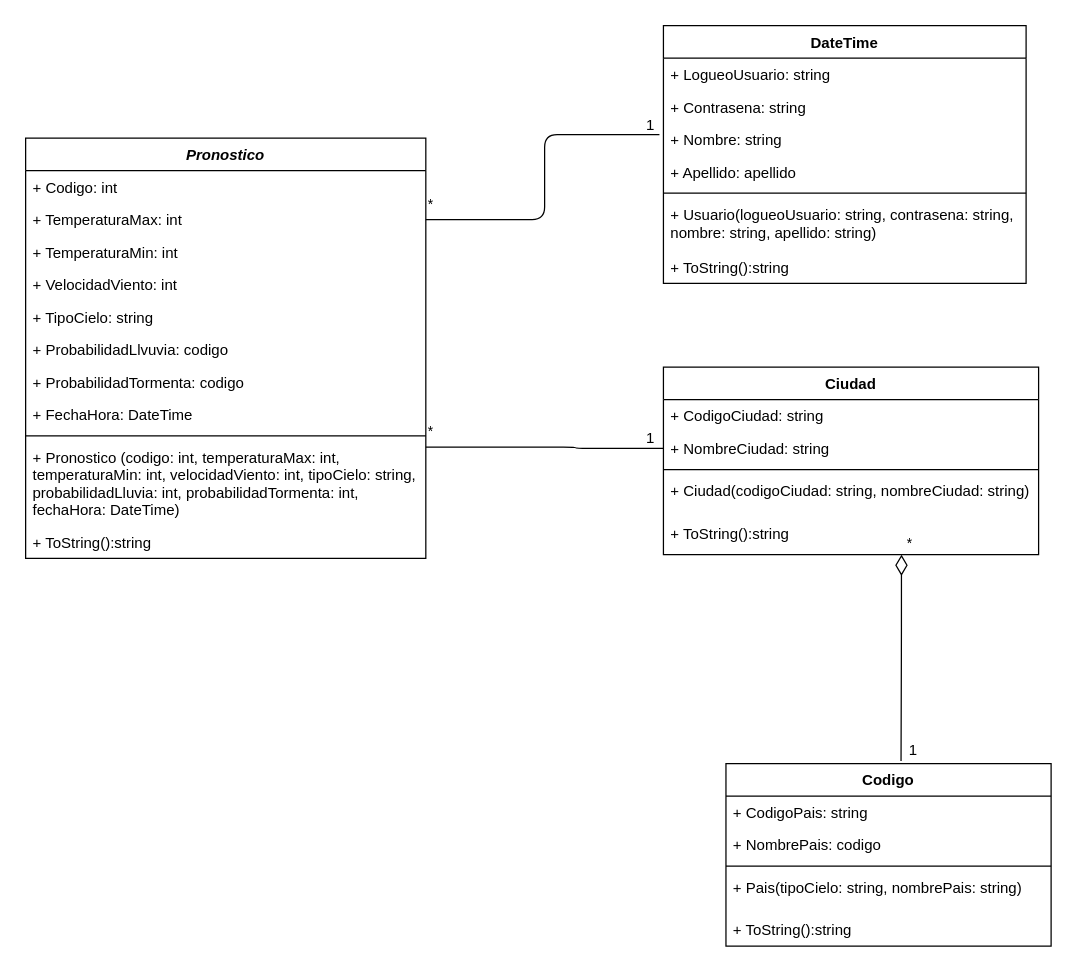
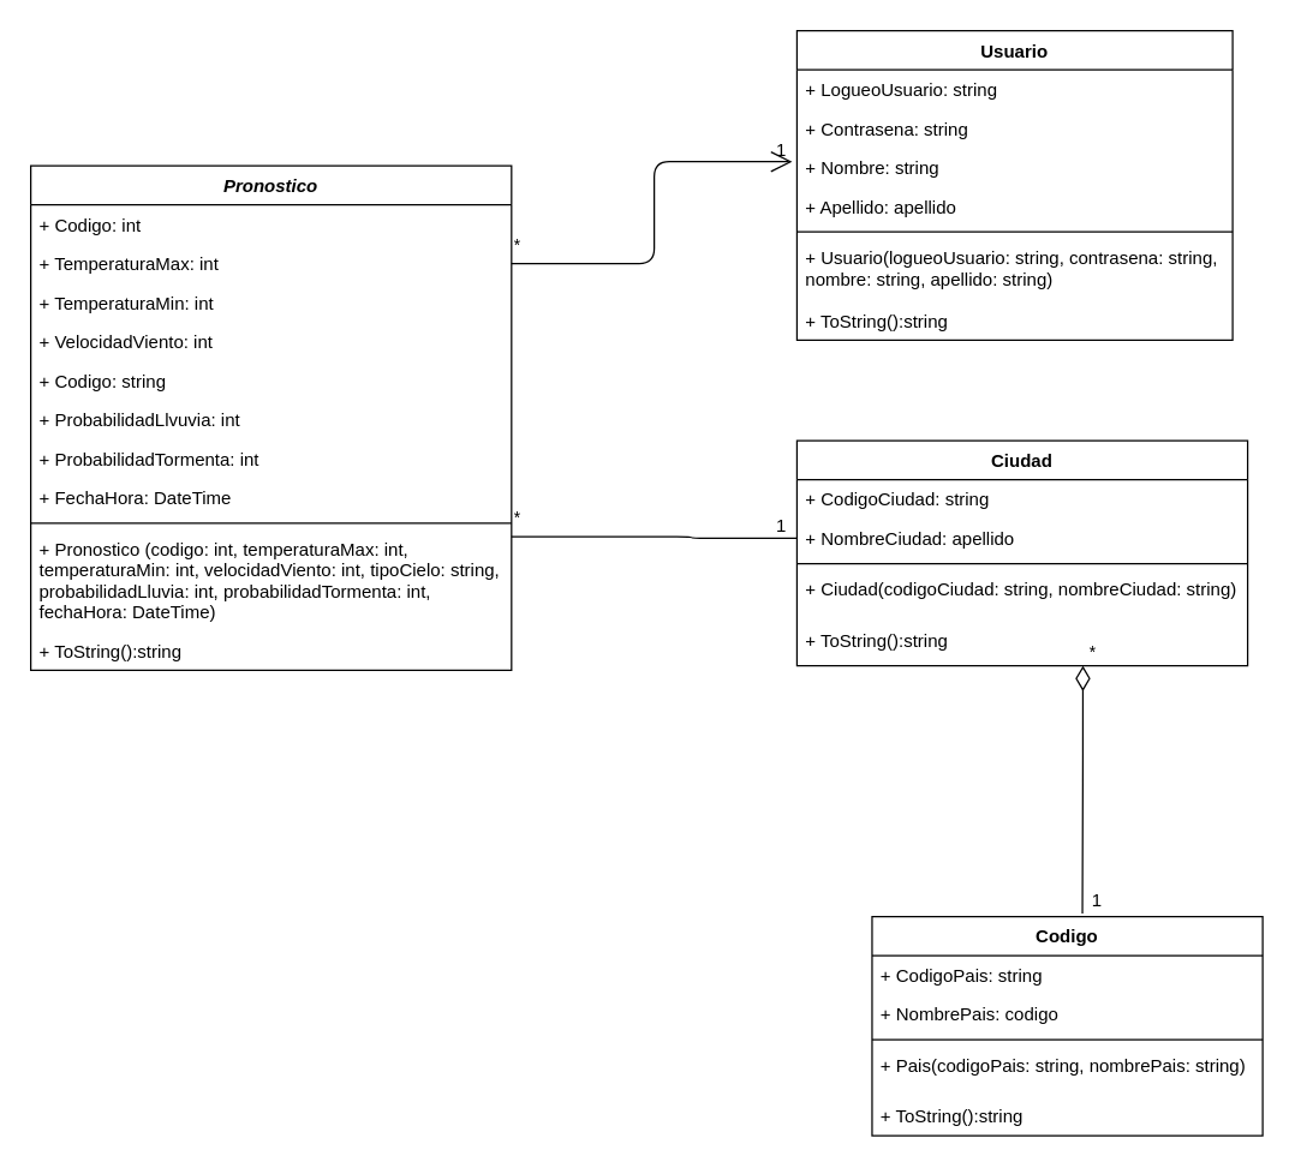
  <mxCell id="0" />
  <mxCell id="1" parent="0" />
  <mxCell id="2" value="Pronostico" style="swimlane;fontStyle=3;childLayout=stackLayout;horizontal=1;startSize=26;fillColor=none;horizontalStack=0;resizeParent=1;resizeParentMax=0;resizeLast=0;collapsible=1;marginBottom=0;" parent="1" vertex="1"><mxGeometry x="20" y="110" width="320" height="336" as="geometry"><mxRectangle x="80" y="80" width="90" height="26" as="alternateBounds" /></mxGeometry></mxCell>
  <mxCell id="3" value="+ Codigo: int" style="text;strokeColor=none;fillColor=none;align=left;verticalAlign=top;spacingLeft=4;spacingRight=4;overflow=hidden;rotatable=0;points=[[0,0.5],[1,0.5]];portConstraint=eastwest;" parent="2" vertex="1"><mxGeometry y="26" width="320" height="26" as="geometry" /></mxCell>
  <mxCell id="4" value="+ TemperaturaMax: int" style="text;strokeColor=none;fillColor=none;align=left;verticalAlign=top;spacingLeft=4;spacingRight=4;overflow=hidden;rotatable=0;points=[[0,0.5],[1,0.5]];portConstraint=eastwest;fontStyle=0" parent="2" vertex="1"><mxGeometry y="52" width="320" height="26" as="geometry" /></mxCell>
  <mxCell id="5" value="+ TemperaturaMin: int" style="text;strokeColor=none;fillColor=none;align=left;verticalAlign=top;spacingLeft=4;spacingRight=4;overflow=hidden;rotatable=0;points=[[0,0.5],[1,0.5]];portConstraint=eastwest;" parent="2" vertex="1"><mxGeometry y="78" width="320" height="26" as="geometry" /></mxCell>
  <mxCell id="6" value="+ VelocidadViento: int" style="text;strokeColor=none;fillColor=none;align=left;verticalAlign=top;spacingLeft=4;spacingRight=4;overflow=hidden;rotatable=0;points=[[0,0.5],[1,0.5]];portConstraint=eastwest;fontStyle=0" parent="2" vertex="1"><mxGeometry y="104" width="320" height="26" as="geometry" /></mxCell>
- <mxCell id="7" value="+ TipoCielo: string" style="text;strokeColor=none;fillColor=none;align=left;verticalAlign=top;spacingLeft=4;spacingRight=4;overflow=hidden;rotatable=0;points=[[0,0.5],[1,0.5]];portConstraint=eastwest;fontStyle=0" parent="2" vertex="1"><mxGeometry y="130" width="320" height="26" as="geometry" /></mxCell>
- <mxCell id="8" value="+ ProbabilidadLlvuvia: codigo" style="text;strokeColor=none;fillColor=none;align=left;verticalAlign=top;spacingLeft=4;spacingRight=4;overflow=hidden;rotatable=0;points=[[0,0.5],[1,0.5]];portConstraint=eastwest;" parent="2" vertex="1"><mxGeometry y="156" width="320" height="26" as="geometry" /></mxCell>
- <mxCell id="9" value="+ ProbabilidadTormenta: codigo" style="text;strokeColor=none;fillColor=none;align=left;verticalAlign=top;spacingLeft=4;spacingRight=4;overflow=hidden;rotatable=0;points=[[0,0.5],[1,0.5]];portConstraint=eastwest;" parent="2" vertex="1"><mxGeometry y="182" width="320" height="26" as="geometry" /></mxCell>
+ <mxCell id="7" value="+ Codigo: string" style="text;strokeColor=none;fillColor=none;align=left;verticalAlign=top;spacingLeft=4;spacingRight=4;overflow=hidden;rotatable=0;points=[[0,0.5],[1,0.5]];portConstraint=eastwest;fontStyle=0" parent="2" vertex="1"><mxGeometry y="130" width="320" height="26" as="geometry" /></mxCell>
+ <mxCell id="8" value="+ ProbabilidadLlvuvia: int" style="text;strokeColor=none;fillColor=none;align=left;verticalAlign=top;spacingLeft=4;spacingRight=4;overflow=hidden;rotatable=0;points=[[0,0.5],[1,0.5]];portConstraint=eastwest;" parent="2" vertex="1"><mxGeometry y="156" width="320" height="26" as="geometry" /></mxCell>
+ <mxCell id="9" value="+ ProbabilidadTormenta: int" style="text;strokeColor=none;fillColor=none;align=left;verticalAlign=top;spacingLeft=4;spacingRight=4;overflow=hidden;rotatable=0;points=[[0,0.5],[1,0.5]];portConstraint=eastwest;" parent="2" vertex="1"><mxGeometry y="182" width="320" height="26" as="geometry" /></mxCell>
  <mxCell id="10" value="+ FechaHora: DateTime" style="text;strokeColor=none;fillColor=none;align=left;verticalAlign=top;spacingLeft=4;spacingRight=4;overflow=hidden;rotatable=0;points=[[0,0.5],[1,0.5]];portConstraint=eastwest;" parent="2" vertex="1"><mxGeometry y="208" width="320" height="26" as="geometry" /></mxCell>
  <mxCell id="11" value="" style="line;strokeWidth=1;fillColor=none;align=left;verticalAlign=middle;spacingTop=-1;spacingLeft=3;spacingRight=3;rotatable=0;labelPosition=right;points=[];portConstraint=eastwest;" parent="2" vertex="1"><mxGeometry y="234" width="320" height="8" as="geometry" /></mxCell>
  <mxCell id="12" value="+ Pronostico (codigo: int, temperaturaMax: int,&#10;temperaturaMin: int, velocidadViento: int, tipoCielo: string,&#10;probabilidadLluvia: int, probabilidadTormenta: int,&#10;fechaHora: DateTime)" style="text;strokeColor=none;fillColor=none;align=left;verticalAlign=top;spacingLeft=4;spacingRight=4;overflow=hidden;rotatable=0;points=[[0,0.5],[1,0.5]];portConstraint=eastwest;" parent="2" vertex="1"><mxGeometry y="242" width="320" height="68" as="geometry" /></mxCell>
  <mxCell id="13" value="+ ToString():string" style="text;strokeColor=none;fillColor=none;align=left;verticalAlign=top;spacingLeft=4;spacingRight=4;overflow=hidden;rotatable=0;points=[[0,0.5],[1,0.5]];portConstraint=eastwest;" parent="2" vertex="1"><mxGeometry y="310" width="320" height="26" as="geometry" /></mxCell>
  <mxCell id="14" value="Codigo" style="swimlane;fontStyle=1;childLayout=stackLayout;horizontal=1;startSize=26;fillColor=none;horizontalStack=0;resizeParent=1;resizeParentMax=0;resizeLast=0;collapsible=1;marginBottom=0;" parent="1" vertex="1"><mxGeometry x="580" y="610" width="260" height="146" as="geometry" /></mxCell>
  <mxCell id="15" value="+ CodigoPais: string" style="text;strokeColor=none;fillColor=none;align=left;verticalAlign=top;spacingLeft=4;spacingRight=4;overflow=hidden;rotatable=0;points=[[0,0.5],[1,0.5]];portConstraint=eastwest;" parent="14" vertex="1"><mxGeometry y="26" width="260" height="26" as="geometry" /></mxCell>
  <mxCell id="16" value="+ NombrePais: codigo" style="text;strokeColor=none;fillColor=none;align=left;verticalAlign=top;spacingLeft=4;spacingRight=4;overflow=hidden;rotatable=0;points=[[0,0.5],[1,0.5]];portConstraint=eastwest;" parent="14" vertex="1"><mxGeometry y="52" width="260" height="26" as="geometry" /></mxCell>
  <mxCell id="17" value="" style="line;strokeWidth=1;fillColor=none;align=left;verticalAlign=middle;spacingTop=-1;spacingLeft=3;spacingRight=3;rotatable=0;labelPosition=right;points=[];portConstraint=eastwest;" parent="14" vertex="1"><mxGeometry y="78" width="260" height="8" as="geometry" /></mxCell>
- <mxCell id="18" value="+ Pais(tipoCielo: string, nombrePais: string)" style="text;strokeColor=none;fillColor=none;align=left;verticalAlign=top;spacingLeft=4;spacingRight=4;overflow=hidden;rotatable=0;points=[[0,0.5],[1,0.5]];portConstraint=eastwest;" parent="14" vertex="1"><mxGeometry y="86" width="260" height="34" as="geometry" /></mxCell>
+ <mxCell id="18" value="+ Pais(codigoPais: string, nombrePais: string)" style="text;strokeColor=none;fillColor=none;align=left;verticalAlign=top;spacingLeft=4;spacingRight=4;overflow=hidden;rotatable=0;points=[[0,0.5],[1,0.5]];portConstraint=eastwest;" parent="14" vertex="1"><mxGeometry y="86" width="260" height="34" as="geometry" /></mxCell>
  <mxCell id="19" value="+ ToString():string" style="text;strokeColor=none;fillColor=none;align=left;verticalAlign=top;spacingLeft=4;spacingRight=4;overflow=hidden;rotatable=0;points=[[0,0.5],[1,0.5]];portConstraint=eastwest;" parent="14" vertex="1"><mxGeometry y="120" width="260" height="26" as="geometry" /></mxCell>
  <mxCell id="20" value="Ciudad" style="swimlane;fontStyle=1;childLayout=stackLayout;horizontal=1;startSize=26;fillColor=none;horizontalStack=0;resizeParent=1;resizeParentMax=0;resizeLast=0;collapsible=1;marginBottom=0;" parent="1" vertex="1"><mxGeometry x="530" y="293" width="300" height="150" as="geometry" /></mxCell>
  <mxCell id="21" value="+ CodigoCiudad: string" style="text;strokeColor=none;fillColor=none;align=left;verticalAlign=top;spacingLeft=4;spacingRight=4;overflow=hidden;rotatable=0;points=[[0,0.5],[1,0.5]];portConstraint=eastwest;" parent="20" vertex="1"><mxGeometry y="26" width="300" height="26" as="geometry" /></mxCell>
- <mxCell id="22" value="+ NombreCiudad: string" style="text;strokeColor=none;fillColor=none;align=left;verticalAlign=top;spacingLeft=4;spacingRight=4;overflow=hidden;rotatable=0;points=[[0,0.5],[1,0.5]];portConstraint=eastwest;" parent="20" vertex="1"><mxGeometry y="52" width="300" height="26" as="geometry" /></mxCell>
+ <mxCell id="22" value="+ NombreCiudad: apellido" style="text;strokeColor=none;fillColor=none;align=left;verticalAlign=top;spacingLeft=4;spacingRight=4;overflow=hidden;rotatable=0;points=[[0,0.5],[1,0.5]];portConstraint=eastwest;" parent="20" vertex="1"><mxGeometry y="52" width="300" height="26" as="geometry" /></mxCell>
  <mxCell id="23" value="" style="line;strokeWidth=1;fillColor=none;align=left;verticalAlign=middle;spacingTop=-1;spacingLeft=3;spacingRight=3;rotatable=0;labelPosition=right;points=[];portConstraint=eastwest;" parent="20" vertex="1"><mxGeometry y="78" width="300" height="8" as="geometry" /></mxCell>
  <mxCell id="24" value="+ Ciudad(codigoCiudad: string, nombreCiudad: string)" style="text;strokeColor=none;fillColor=none;align=left;verticalAlign=top;spacingLeft=4;spacingRight=4;overflow=hidden;rotatable=0;points=[[0,0.5],[1,0.5]];portConstraint=eastwest;" parent="20" vertex="1"><mxGeometry y="86" width="300" height="34" as="geometry" /></mxCell>
  <mxCell id="25" value="+ ToString():string" style="text;strokeColor=none;fillColor=none;align=left;verticalAlign=top;spacingLeft=4;spacingRight=4;overflow=hidden;rotatable=0;points=[[0,0.5],[1,0.5]];portConstraint=eastwest;" parent="20" vertex="1"><mxGeometry y="120" width="300" height="30" as="geometry" /></mxCell>
- <mxCell id="26" value="*" style="endArrow=none;html=1;endSize=12;startArrow=none;startSize=14;startFill=0;edgeStyle=orthogonalEdgeStyle;align=left;verticalAlign=bottom;exitX=1;exitY=0.5;exitDx=0;exitDy=0;entryX=-0.011;entryY=1.354;entryDx=0;entryDy=0;entryPerimeter=0;endFill=0;" parent="1" source="4" target="31" edge="1"><mxGeometry x="-1" y="3" relative="1" as="geometry"><mxPoint x="340" y="201.59" as="sourcePoint" /><mxPoint x="474.22" y="226.004" as="targetPoint" /></mxGeometry></mxCell>
+ <mxCell id="26" value="*" style="endArrow=open;html=1;endSize=12;startArrow=none;startSize=14;startFill=0;edgeStyle=orthogonalEdgeStyle;align=left;verticalAlign=bottom;exitX=1;exitY=0.5;exitDx=0;exitDy=0;entryX=-0.011;entryY=1.354;entryDx=0;entryDy=0;entryPerimeter=0;endFill=0;" parent="1" source="4" target="31" edge="1"><mxGeometry x="-1" y="3" relative="1" as="geometry"><mxPoint x="340" y="201.59" as="sourcePoint" /><mxPoint x="474.22" y="226.004" as="targetPoint" /></mxGeometry></mxCell>
  <mxCell id="27" value="*" style="endArrow=none;html=1;endSize=12;startArrow=none;startSize=14;startFill=0;edgeStyle=orthogonalEdgeStyle;align=left;verticalAlign=bottom;exitX=1;exitY=0.5;exitDx=0;exitDy=0;entryX=0;entryY=0.5;entryDx=0;entryDy=0;endFill=0;" parent="1" target="22" edge="1"><mxGeometry x="-1" y="3" relative="1" as="geometry"><mxPoint x="340" y="357" as="sourcePoint" /><mxPoint x="550" y="344" as="targetPoint" /><Array as="points"><mxPoint x="460" y="357" /><mxPoint x="460" y="358" /></Array></mxGeometry></mxCell>
  <mxCell id="28" value="*" style="endArrow=none;html=1;endSize=12;startArrow=diamondThin;startSize=14;startFill=0;edgeStyle=orthogonalEdgeStyle;align=left;verticalAlign=bottom;endFill=0;" parent="1" edge="1"><mxGeometry x="-1" y="3" relative="1" as="geometry"><mxPoint x="720.34" y="443" as="sourcePoint" /><mxPoint x="720" y="608" as="targetPoint" /><Array as="points"><mxPoint x="720.34" y="511" /><mxPoint x="720.34" y="511" /></Array></mxGeometry></mxCell>
- <mxCell id="29" value="DateTime" style="swimlane;fontStyle=1;childLayout=stackLayout;horizontal=1;startSize=26;fillColor=none;horizontalStack=0;resizeParent=1;resizeParentMax=0;resizeLast=0;collapsible=1;marginBottom=0;" parent="1" vertex="1"><mxGeometry x="530" y="20" width="290" height="206" as="geometry" /></mxCell>
+ <mxCell id="29" value="Usuario" style="swimlane;fontStyle=1;childLayout=stackLayout;horizontal=1;startSize=26;fillColor=none;horizontalStack=0;resizeParent=1;resizeParentMax=0;resizeLast=0;collapsible=1;marginBottom=0;" parent="1" vertex="1"><mxGeometry x="530" y="20" width="290" height="206" as="geometry" /></mxCell>
  <mxCell id="30" value="+ LogueoUsuario: string" style="text;strokeColor=none;fillColor=none;align=left;verticalAlign=top;spacingLeft=4;spacingRight=4;overflow=hidden;rotatable=0;points=[[0,0.5],[1,0.5]];portConstraint=eastwest;" parent="29" vertex="1"><mxGeometry y="26" width="290" height="26" as="geometry" /></mxCell>
  <mxCell id="31" value="+ Contrasena: string" style="text;strokeColor=none;fillColor=none;align=left;verticalAlign=top;spacingLeft=4;spacingRight=4;overflow=hidden;rotatable=0;points=[[0,0.5],[1,0.5]];portConstraint=eastwest;" parent="29" vertex="1"><mxGeometry y="52" width="290" height="26" as="geometry" /></mxCell>
  <mxCell id="32" value="+ Nombre: string" style="text;strokeColor=none;fillColor=none;align=left;verticalAlign=top;spacingLeft=4;spacingRight=4;overflow=hidden;rotatable=0;points=[[0,0.5],[1,0.5]];portConstraint=eastwest;" parent="29" vertex="1"><mxGeometry y="78" width="290" height="26" as="geometry" /></mxCell>
  <mxCell id="33" value="+ Apellido: apellido" style="text;strokeColor=none;fillColor=none;align=left;verticalAlign=top;spacingLeft=4;spacingRight=4;overflow=hidden;rotatable=0;points=[[0,0.5],[1,0.5]];portConstraint=eastwest;" parent="29" vertex="1"><mxGeometry y="104" width="290" height="26" as="geometry" /></mxCell>
  <mxCell id="34" value="" style="line;strokeWidth=1;fillColor=none;align=left;verticalAlign=middle;spacingTop=-1;spacingLeft=3;spacingRight=3;rotatable=0;labelPosition=right;points=[];portConstraint=eastwest;" parent="29" vertex="1"><mxGeometry y="130" width="290" height="8" as="geometry" /></mxCell>
  <mxCell id="35" value="+ Usuario(logueoUsuario: string, contrasena: string,&#10;nombre: string, apellido: string)" style="text;strokeColor=none;fillColor=none;align=left;verticalAlign=top;spacingLeft=4;spacingRight=4;overflow=hidden;rotatable=0;points=[[0,0.5],[1,0.5]];portConstraint=eastwest;" parent="29" vertex="1"><mxGeometry y="138" width="290" height="42" as="geometry" /></mxCell>
  <mxCell id="36" value="+ ToString():string" style="text;strokeColor=none;fillColor=none;align=left;verticalAlign=top;spacingLeft=4;spacingRight=4;overflow=hidden;rotatable=0;points=[[0,0.5],[1,0.5]];portConstraint=eastwest;" parent="29" vertex="1"><mxGeometry y="180" width="290" height="26" as="geometry" /></mxCell>
  <mxCell id="37" value="1" style="text;html=1;strokeColor=none;fillColor=none;align=center;verticalAlign=middle;whiteSpace=wrap;rounded=0;" vertex="1" parent="1"><mxGeometry x="710" y="590" width="40" height="20" as="geometry" /></mxCell>
  <mxCell id="38" value="1" style="text;html=1;strokeColor=none;fillColor=none;align=center;verticalAlign=middle;whiteSpace=wrap;rounded=0;" vertex="1" parent="1"><mxGeometry x="500" y="90" width="40" height="20" as="geometry" /></mxCell>
  <mxCell id="39" value="1" style="text;html=1;strokeColor=none;fillColor=none;align=center;verticalAlign=middle;whiteSpace=wrap;rounded=0;" vertex="1" parent="1"><mxGeometry x="500" y="340" width="40" height="20" as="geometry" /></mxCell>
